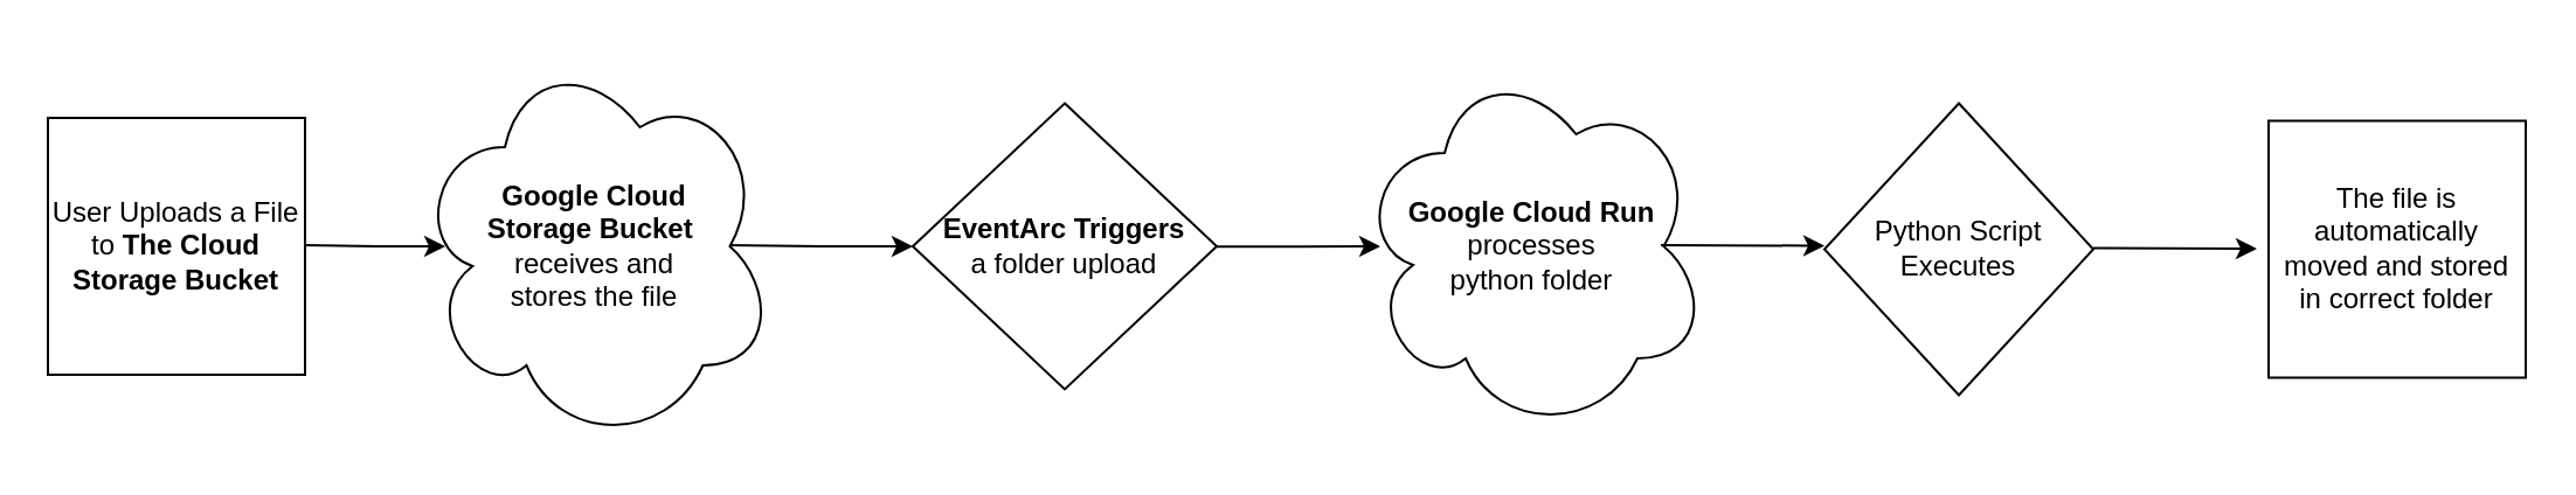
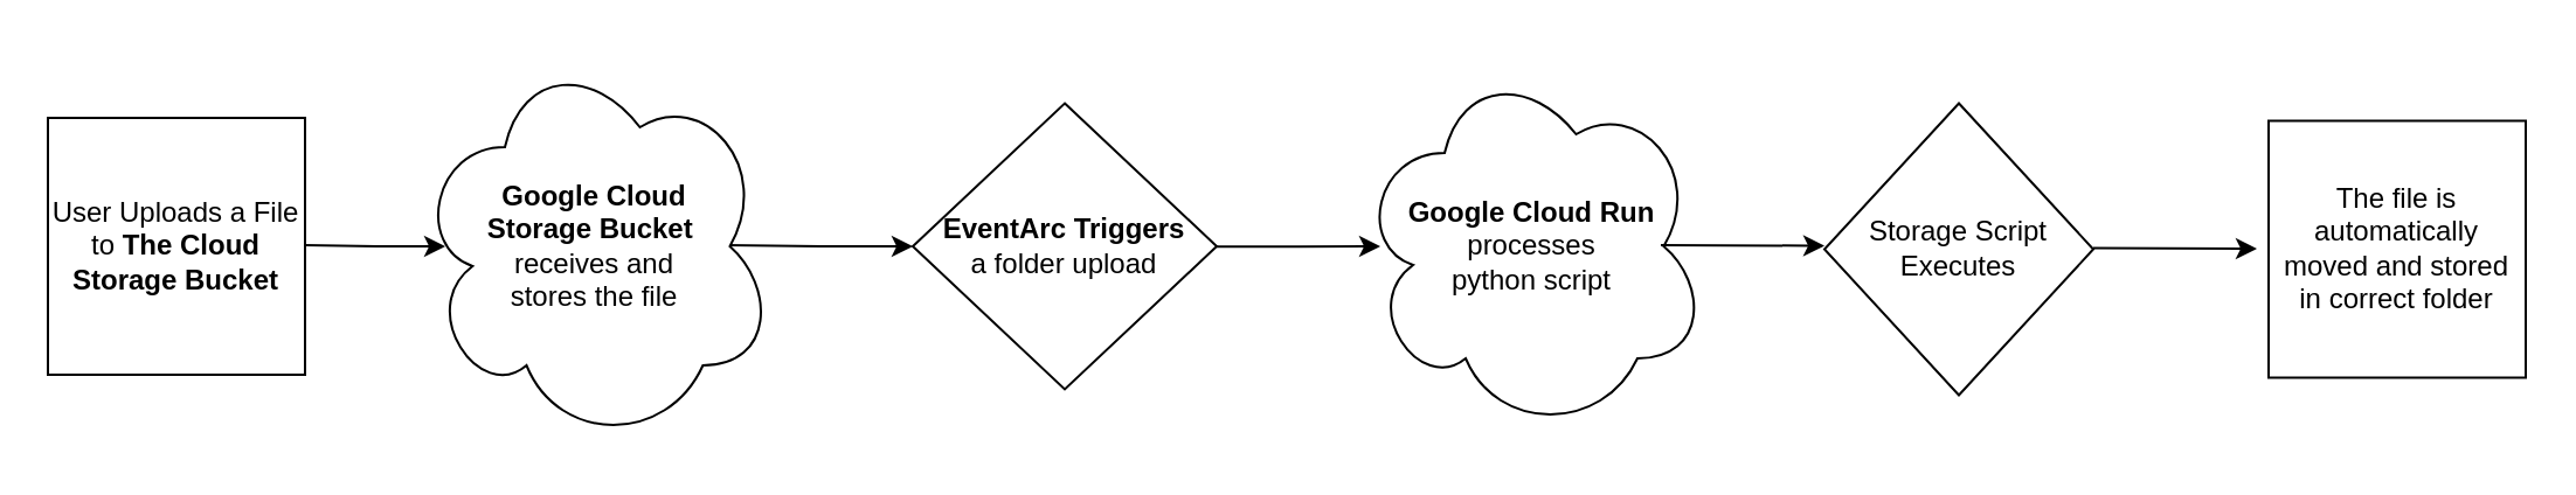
  <mxCell id="0" />
  <mxCell id="1" parent="0" />
  <mxCell id="2" value="User Uploads a File&lt;div&gt;to &lt;b&gt;The Cloud Storage Bucket&lt;/b&gt;&lt;/div&gt;" style="whiteSpace=wrap;html=1;aspect=fixed;" vertex="1" parent="1"><mxGeometry x="20" y="50" width="110" height="110" as="geometry" /></mxCell>
  <mxCell id="3" value="" style="edgeStyle=orthogonalEdgeStyle;rounded=0;orthogonalLoop=1;jettySize=auto;html=1;" edge="1" parent="1"><mxGeometry relative="1" as="geometry"><mxPoint x="310" y="104.5" as="sourcePoint" /><mxPoint x="390" y="105" as="targetPoint" /></mxGeometry></mxCell>
  <mxCell id="4" value="&lt;b&gt;Google Cloud Storage&lt;span style=&quot;background-color: transparent; color: light-dark(rgb(0, 0, 0), rgb(255, 255, 255));&quot;&gt;&amp;nbsp;Bucket&amp;nbsp;&lt;/span&gt;&lt;/b&gt;&lt;div&gt;receives and&lt;/div&gt;&lt;div&gt;stores the file&lt;/div&gt;" style="ellipse;shape=cloud;whiteSpace=wrap;html=1;" vertex="1" parent="1"><mxGeometry x="177" y="20" width="154" height="170" as="geometry" /></mxCell>
  <mxCell id="5" value="The file is automatically moved and stored in correct folder" style="whiteSpace=wrap;html=1;" vertex="1" parent="1"><mxGeometry x="970" y="51.25" width="110" height="110" as="geometry" /></mxCell>
  <mxCell id="6" value="" style="edgeStyle=orthogonalEdgeStyle;rounded=0;orthogonalLoop=1;jettySize=auto;html=1;" edge="1" parent="1"><mxGeometry relative="1" as="geometry"><mxPoint x="130" y="104.5" as="sourcePoint" /><mxPoint x="190" y="105" as="targetPoint" /></mxGeometry></mxCell>
- <mxCell id="7" value="Python Script Executes" style="rhombus;whiteSpace=wrap;html=1;" vertex="1" parent="1"><mxGeometry x="780" y="43.75" width="115" height="125" as="geometry" /></mxCell>
- <mxCell id="8" value="&lt;b&gt;Google Cloud Run&lt;/b&gt;&lt;div&gt;processes&lt;/div&gt;&lt;div&gt;python folder&lt;/div&gt;" style="ellipse;shape=cloud;whiteSpace=wrap;html=1;" vertex="1" parent="1"><mxGeometry x="580" y="25" width="150" height="160" as="geometry" /></mxCell>
+ <mxCell id="7" value="Storage Script Executes" style="rhombus;whiteSpace=wrap;html=1;" vertex="1" parent="1"><mxGeometry x="780" y="43.75" width="115" height="125" as="geometry" /></mxCell>
+ <mxCell id="8" value="&lt;b&gt;Google Cloud Run&lt;/b&gt;&lt;div&gt;processes&lt;/div&gt;&lt;div&gt;python script&lt;/div&gt;" style="ellipse;shape=cloud;whiteSpace=wrap;html=1;" vertex="1" parent="1"><mxGeometry x="580" y="25" width="150" height="160" as="geometry" /></mxCell>
  <mxCell id="9" value="" style="edgeStyle=orthogonalEdgeStyle;rounded=0;orthogonalLoop=1;jettySize=auto;html=1;" edge="1" parent="1" source="10"><mxGeometry relative="1" as="geometry"><mxPoint x="590" y="105" as="targetPoint" /></mxGeometry></mxCell>
  <mxCell id="10" value="&lt;b&gt;EventArc Triggers&lt;/b&gt;&lt;div&gt;a folder upload&lt;/div&gt;" style="rhombus;whiteSpace=wrap;html=1;" vertex="1" parent="1"><mxGeometry x="390" y="43.75" width="130" height="122.5" as="geometry" /></mxCell>
  <mxCell id="11" value="" style="endArrow=classic;html=1;rounded=0;exitX=0.5;exitY=0;exitDx=0;exitDy=0;" edge="1" parent="1"><mxGeometry width="50" height="50" relative="1" as="geometry"><mxPoint x="710" y="104.5" as="sourcePoint" /><mxPoint x="780" y="104.75" as="targetPoint" /></mxGeometry></mxCell>
  <mxCell id="12" value="" style="endArrow=classic;html=1;rounded=0;exitX=0.5;exitY=0;exitDx=0;exitDy=0;" edge="1" parent="1"><mxGeometry width="50" height="50" relative="1" as="geometry"><mxPoint x="895" y="105.75" as="sourcePoint" /><mxPoint x="965" y="106" as="targetPoint" /></mxGeometry></mxCell>
